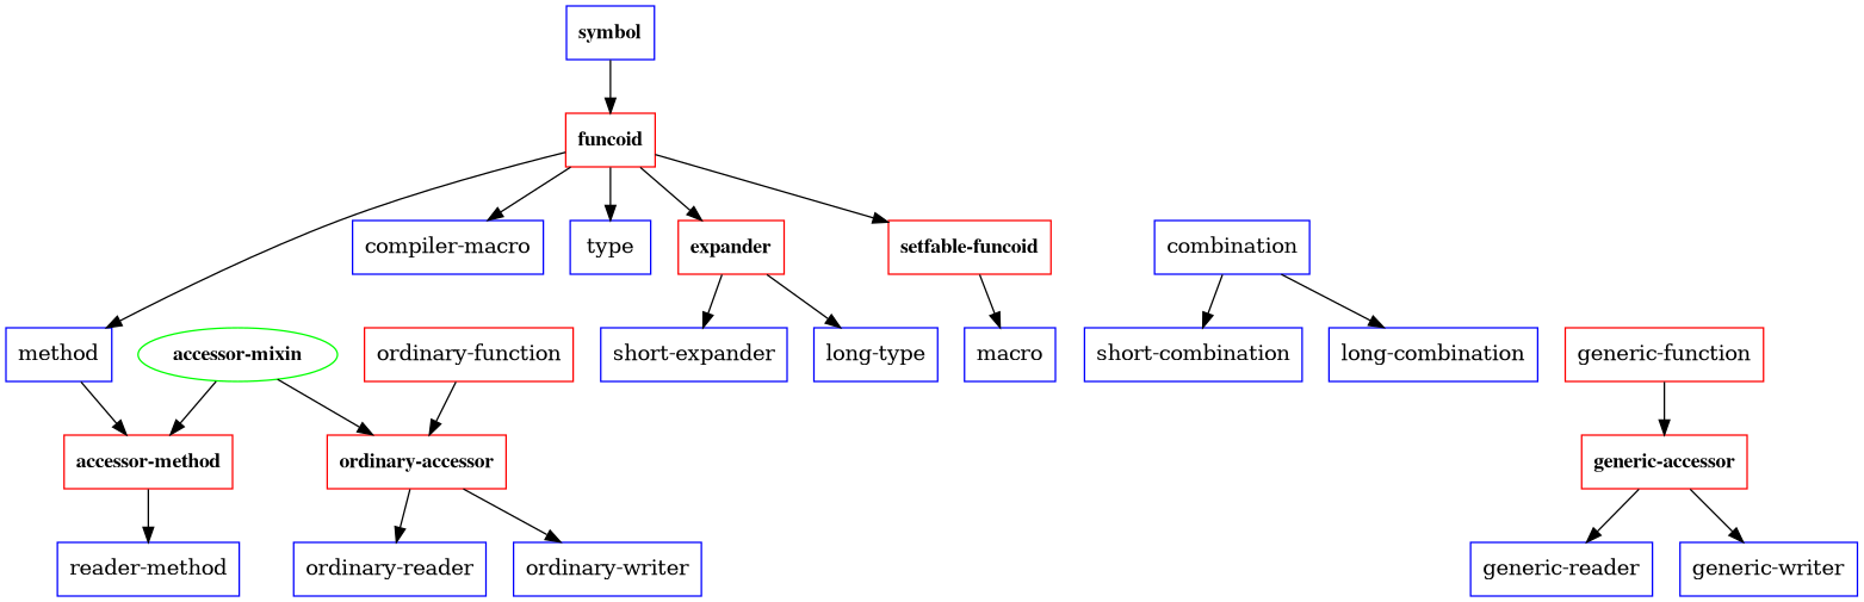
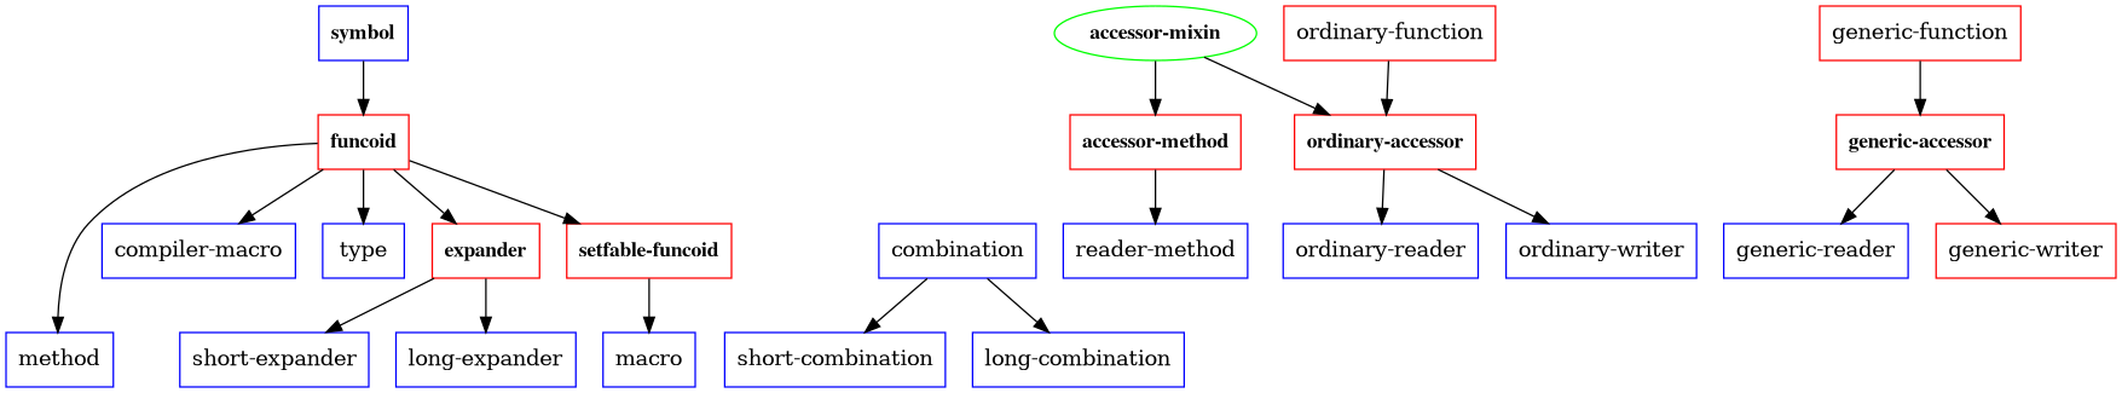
  strict digraph {
    rankdir=TD
    node [color=blue shape=box]
    "short-expander"
-   "long-expander" [label="long-type"]
+   "long-expander"
    "short-combination"
    "long-combination"
    method
    macro
    "reader-method"
    "ordinary-reader"
    "ordinary-writer"
    "generic-reader"
-   "generic-writer"
+   "generic-writer" [color=red]
    "accessor-method" [color=red fontname="times bold"]
    symbol [fontname="times bold"]
    funcoid [color=red fontname="times bold"]
    "compiler-macro"
    type
    expander [color=red fontname="times bold"]
    "setfable-funcoid" [color=red fontname="times bold"]
    combination
    "ordinary-function" [color=red]
    "ordinary-accessor" [color=red fontname="times bold"]
    "generic-function" [color=red]
    "generic-accessor" [color=red fontname="times bold"]
    "accessor-mixin" [color=green fontname="times bold" shape=ellipse]
    subgraph sub_1 {
      rank=same
      "short-expander"
      "long-expander"
      "short-combination"
      "long-combination"
      method
      macro
    }
    subgraph sub_2 {
      rank=same
      "reader-method"
      "ordinary-reader"
      "ordinary-writer"
      "generic-reader"
      "generic-writer"
    }
-   method -> "accessor-method"
    "accessor-method" -> "reader-method"
    symbol -> funcoid
    funcoid -> method
    funcoid -> "compiler-macro"
    funcoid -> type
    funcoid -> expander
    funcoid -> "setfable-funcoid"
    expander -> "short-expander"
    expander -> "long-expander"
    "setfable-funcoid" -> macro
    combination -> "short-combination"
    combination -> "long-combination"
    "ordinary-function" -> "ordinary-accessor"
    "ordinary-accessor" -> "ordinary-reader"
    "ordinary-accessor" -> "ordinary-writer"
    "generic-function" -> "generic-accessor"
    "generic-accessor" -> "generic-reader"
    "generic-accessor" -> "generic-writer"
    "accessor-mixin" -> "accessor-method"
    "accessor-mixin" -> "ordinary-accessor"
  }
